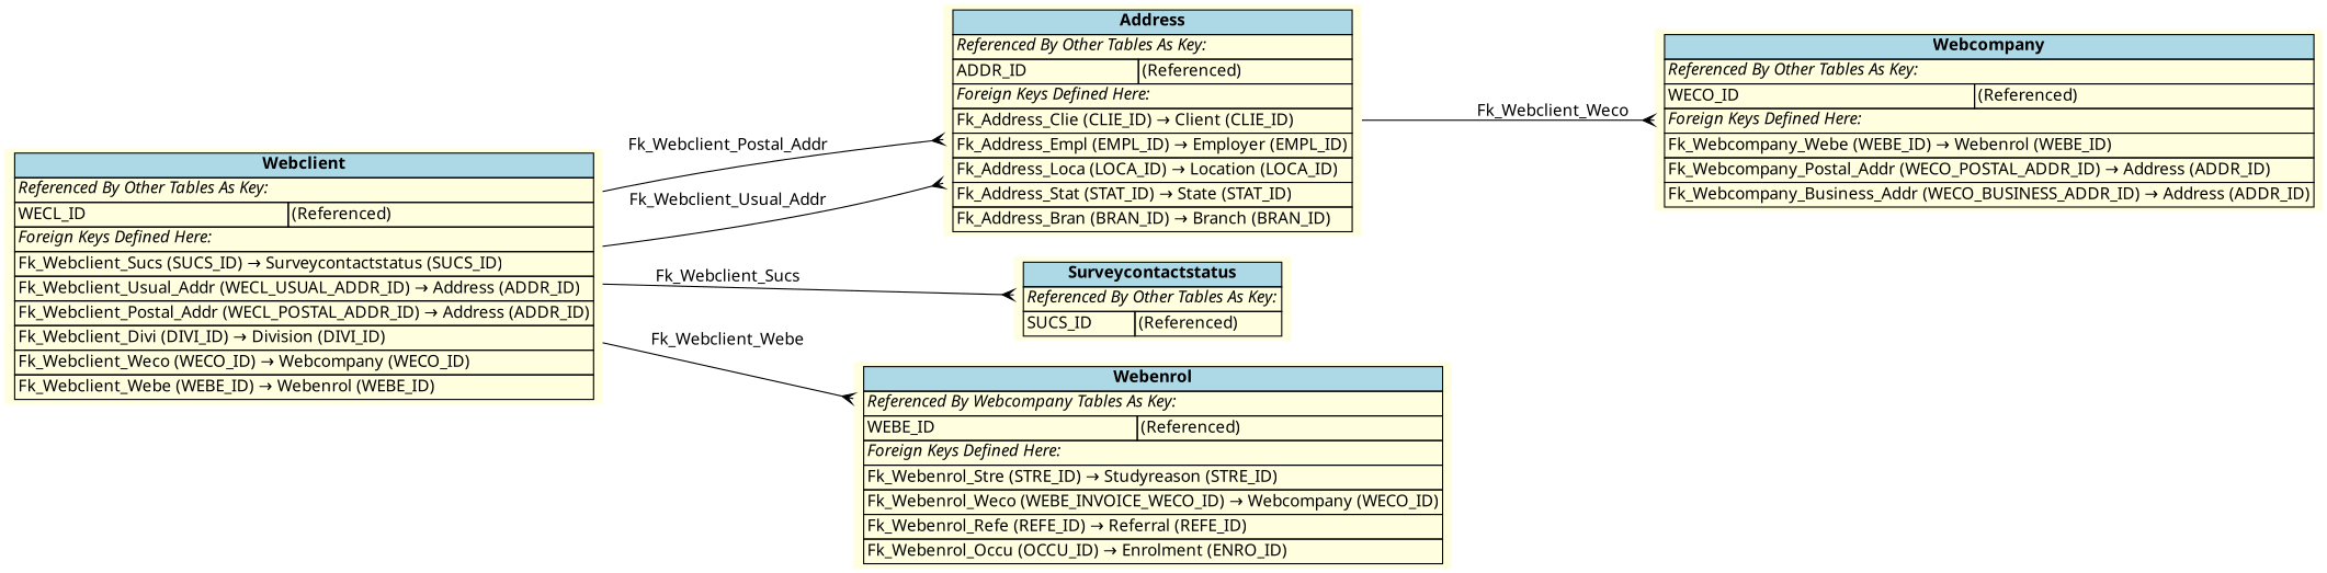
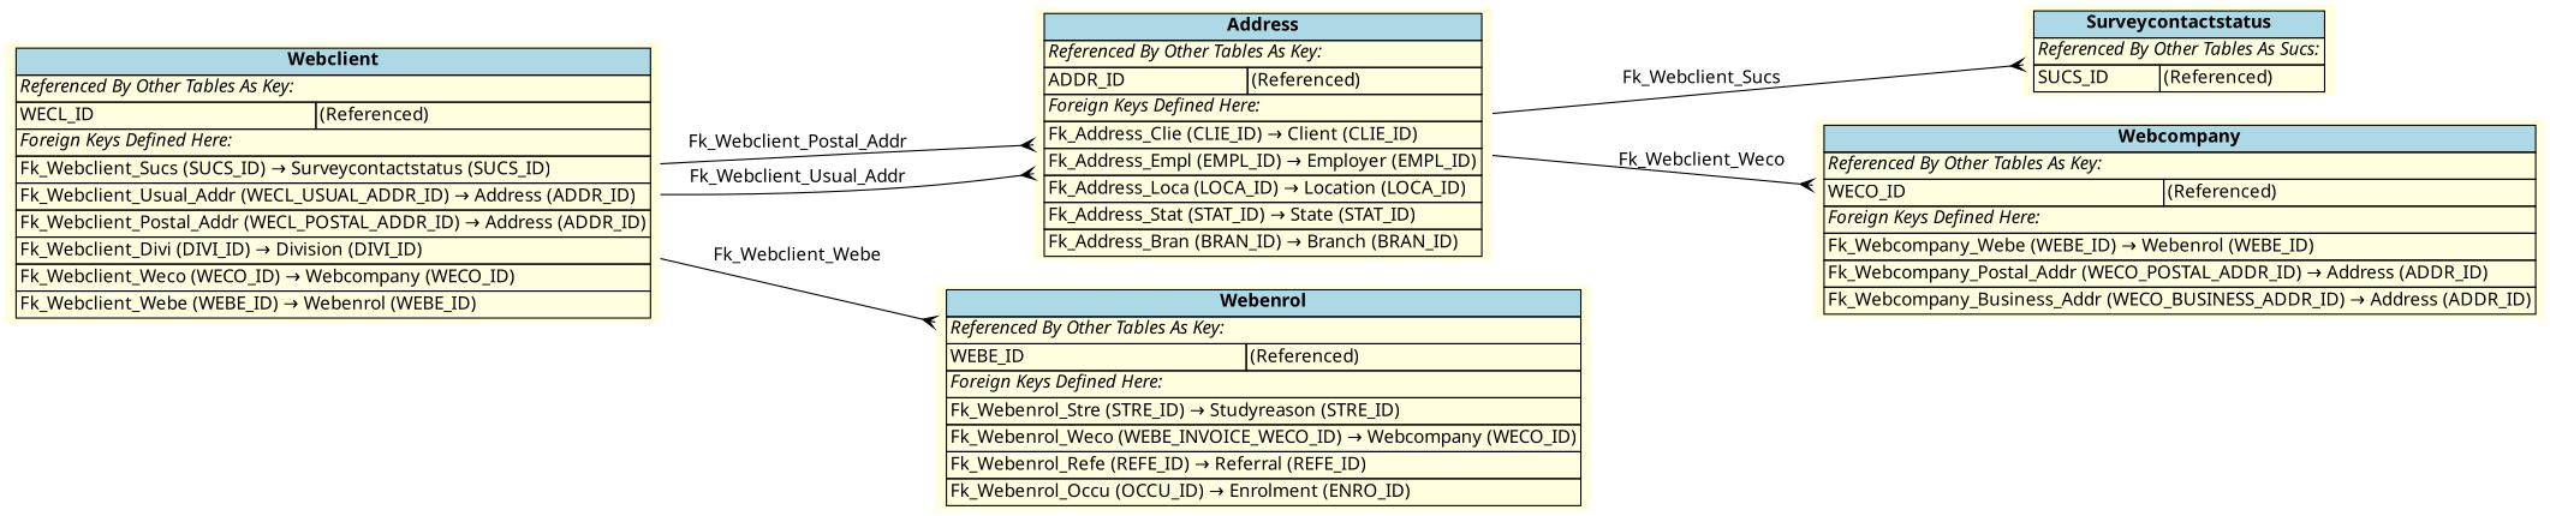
  digraph {
    fontname="Noto Sans"
    rankdir=LR
    node [fillcolor=lightyellow fontname="Noto Sans" shape=plaintext style=filled]
    edge [arrowhead=crow arrowtail=none dir=both fontname="Noto Sans" labelfontsize=10]
    n1 [label=<     <TABLE BORDER="0" CELLBORDER="1" CELLSPACING="0" BGCOLOR="lightyellow">       <TR><TD COLSPAN="2" BGCOLOR="lightblue"><B>Webclient</B></TD></TR>       <TR><TD COLSPAN="2" ALIGN="LEFT"><I>Referenced By Other Tables As Key:</I></TD></TR>       <TR><TD ALIGN="LEFT">WECL_ID</TD><TD ALIGN="LEFT">(Referenced)</TD></TR>       <TR><TD COLSPAN="2" ALIGN="LEFT"><I>Foreign Keys Defined Here:</I></TD></TR>       <TR><TD ALIGN="LEFT" COLSPAN="2">Fk_Webclient_Sucs (SUCS_ID) &rarr; Surveycontactstatus (SUCS_ID)</TD></TR>       <TR><TD ALIGN="LEFT" COLSPAN="2">Fk_Webclient_Usual_Addr (WECL_USUAL_ADDR_ID) &rarr; Address (ADDR_ID)</TD></TR>       <TR><TD ALIGN="LEFT" COLSPAN="2">Fk_Webclient_Postal_Addr (WECL_POSTAL_ADDR_ID) &rarr; Address (ADDR_ID)</TD></TR>       <TR><TD ALIGN="LEFT" COLSPAN="2">Fk_Webclient_Divi (DIVI_ID) &rarr; Division (DIVI_ID)</TD></TR>       <TR><TD ALIGN="LEFT" COLSPAN="2">Fk_Webclient_Weco (WECO_ID) &rarr; Webcompany (WECO_ID)</TD></TR>       <TR><TD ALIGN="LEFT" COLSPAN="2">Fk_Webclient_Webe (WEBE_ID) &rarr; Webenrol (WEBE_ID)</TD></TR>     </TABLE>     >]
    n2 [label=<     <TABLE BORDER="0" CELLBORDER="1" CELLSPACING="0" BGCOLOR="lightyellow">       <TR><TD COLSPAN="2" BGCOLOR="lightblue"><B>Address</B></TD></TR>       <TR><TD COLSPAN="2" ALIGN="LEFT"><I>Referenced By Other Tables As Key:</I></TD></TR>       <TR><TD ALIGN="LEFT">ADDR_ID</TD><TD ALIGN="LEFT">(Referenced)</TD></TR>       <TR><TD COLSPAN="2" ALIGN="LEFT"><I>Foreign Keys Defined Here:</I></TD></TR>       <TR><TD ALIGN="LEFT" COLSPAN="2">Fk_Address_Clie (CLIE_ID) &rarr; Client (CLIE_ID)</TD></TR>       <TR><TD ALIGN="LEFT" COLSPAN="2">Fk_Address_Empl (EMPL_ID) &rarr; Employer (EMPL_ID)</TD></TR>       <TR><TD ALIGN="LEFT" COLSPAN="2">Fk_Address_Loca (LOCA_ID) &rarr; Location (LOCA_ID)</TD></TR>       <TR><TD ALIGN="LEFT" COLSPAN="2">Fk_Address_Stat (STAT_ID) &rarr; State (STAT_ID)</TD></TR>       <TR><TD ALIGN="LEFT" COLSPAN="2">Fk_Address_Bran (BRAN_ID) &rarr; Branch (BRAN_ID)</TD></TR>     </TABLE>     >]
-   n3 [label=<     <TABLE BORDER="0" CELLBORDER="1" CELLSPACING="0" BGCOLOR="lightyellow">       <TR><TD COLSPAN="2" BGCOLOR="lightblue"><B>Surveycontactstatus</B></TD></TR>       <TR><TD COLSPAN="2" ALIGN="LEFT"><I>Referenced By Other Tables As Key:</I></TD></TR>       <TR><TD ALIGN="LEFT">SUCS_ID</TD><TD ALIGN="LEFT">(Referenced)</TD></TR>     </TABLE>     >]
-   n4 [label=<     <TABLE BORDER="0" CELLBORDER="1" CELLSPACING="0" BGCOLOR="lightyellow">       <TR><TD COLSPAN="2" BGCOLOR="lightblue"><B>Webenrol</B></TD></TR>       <TR><TD COLSPAN="2" ALIGN="LEFT"><I>Referenced By Webcompany Tables As Key:</I></TD></TR>       <TR><TD ALIGN="LEFT">WEBE_ID</TD><TD ALIGN="LEFT">(Referenced)</TD></TR>       <TR><TD COLSPAN="2" ALIGN="LEFT"><I>Foreign Keys Defined Here:</I></TD></TR>       <TR><TD ALIGN="LEFT" COLSPAN="2">Fk_Webenrol_Stre (STRE_ID) &rarr; Studyreason (STRE_ID)</TD></TR>       <TR><TD ALIGN="LEFT" COLSPAN="2">Fk_Webenrol_Weco (WEBE_INVOICE_WECO_ID) &rarr; Webcompany (WECO_ID)</TD></TR>       <TR><TD ALIGN="LEFT" COLSPAN="2">Fk_Webenrol_Refe (REFE_ID) &rarr; Referral (REFE_ID)</TD></TR>       <TR><TD ALIGN="LEFT" COLSPAN="2">Fk_Webenrol_Occu (OCCU_ID) &rarr; Enrolment (ENRO_ID)</TD></TR>     </TABLE>     >]
+   n3 [label=<     <TABLE BORDER="0" CELLBORDER="1" CELLSPACING="0" BGCOLOR="lightyellow">       <TR><TD COLSPAN="2" BGCOLOR="lightblue"><B>Surveycontactstatus</B></TD></TR>       <TR><TD COLSPAN="2" ALIGN="LEFT"><I>Referenced By Other Tables As Sucs:</I></TD></TR>       <TR><TD ALIGN="LEFT">SUCS_ID</TD><TD ALIGN="LEFT">(Referenced)</TD></TR>     </TABLE>     >]
+   n4 [label=<     <TABLE BORDER="0" CELLBORDER="1" CELLSPACING="0" BGCOLOR="lightyellow">       <TR><TD COLSPAN="2" BGCOLOR="lightblue"><B>Webenrol</B></TD></TR>       <TR><TD COLSPAN="2" ALIGN="LEFT"><I>Referenced By Other Tables As Key:</I></TD></TR>       <TR><TD ALIGN="LEFT">WEBE_ID</TD><TD ALIGN="LEFT">(Referenced)</TD></TR>       <TR><TD COLSPAN="2" ALIGN="LEFT"><I>Foreign Keys Defined Here:</I></TD></TR>       <TR><TD ALIGN="LEFT" COLSPAN="2">Fk_Webenrol_Stre (STRE_ID) &rarr; Studyreason (STRE_ID)</TD></TR>       <TR><TD ALIGN="LEFT" COLSPAN="2">Fk_Webenrol_Weco (WEBE_INVOICE_WECO_ID) &rarr; Webcompany (WECO_ID)</TD></TR>       <TR><TD ALIGN="LEFT" COLSPAN="2">Fk_Webenrol_Refe (REFE_ID) &rarr; Referral (REFE_ID)</TD></TR>       <TR><TD ALIGN="LEFT" COLSPAN="2">Fk_Webenrol_Occu (OCCU_ID) &rarr; Enrolment (ENRO_ID)</TD></TR>     </TABLE>     >]
    n5 [label=<     <TABLE BORDER="0" CELLBORDER="1" CELLSPACING="0" BGCOLOR="lightyellow">       <TR><TD COLSPAN="2" BGCOLOR="lightblue"><B>Webcompany</B></TD></TR>       <TR><TD COLSPAN="2" ALIGN="LEFT"><I>Referenced By Other Tables As Key:</I></TD></TR>       <TR><TD ALIGN="LEFT">WECO_ID</TD><TD ALIGN="LEFT">(Referenced)</TD></TR>       <TR><TD COLSPAN="2" ALIGN="LEFT"><I>Foreign Keys Defined Here:</I></TD></TR>       <TR><TD ALIGN="LEFT" COLSPAN="2">Fk_Webcompany_Webe (WEBE_ID) &rarr; Webenrol (WEBE_ID)</TD></TR>       <TR><TD ALIGN="LEFT" COLSPAN="2">Fk_Webcompany_Postal_Addr (WECO_POSTAL_ADDR_ID) &rarr; Address (ADDR_ID)</TD></TR>       <TR><TD ALIGN="LEFT" COLSPAN="2">Fk_Webcompany_Business_Addr (WECO_BUSINESS_ADDR_ID) &rarr; Address (ADDR_ID)</TD></TR>     </TABLE>     >]
    n1 -> n2 [label=" Fk_Webclient_Postal_Addr "]
    n1 -> n2 [label=" Fk_Webclient_Usual_Addr "]
-   n1 -> n3 [label=" Fk_Webclient_Sucs "]
+   n2 -> n3 [label=" Fk_Webclient_Sucs "]
    n1 -> n4 [label=" Fk_Webclient_Webe "]
    n2 -> n5 [label=" Fk_Webclient_Weco "]
  }
